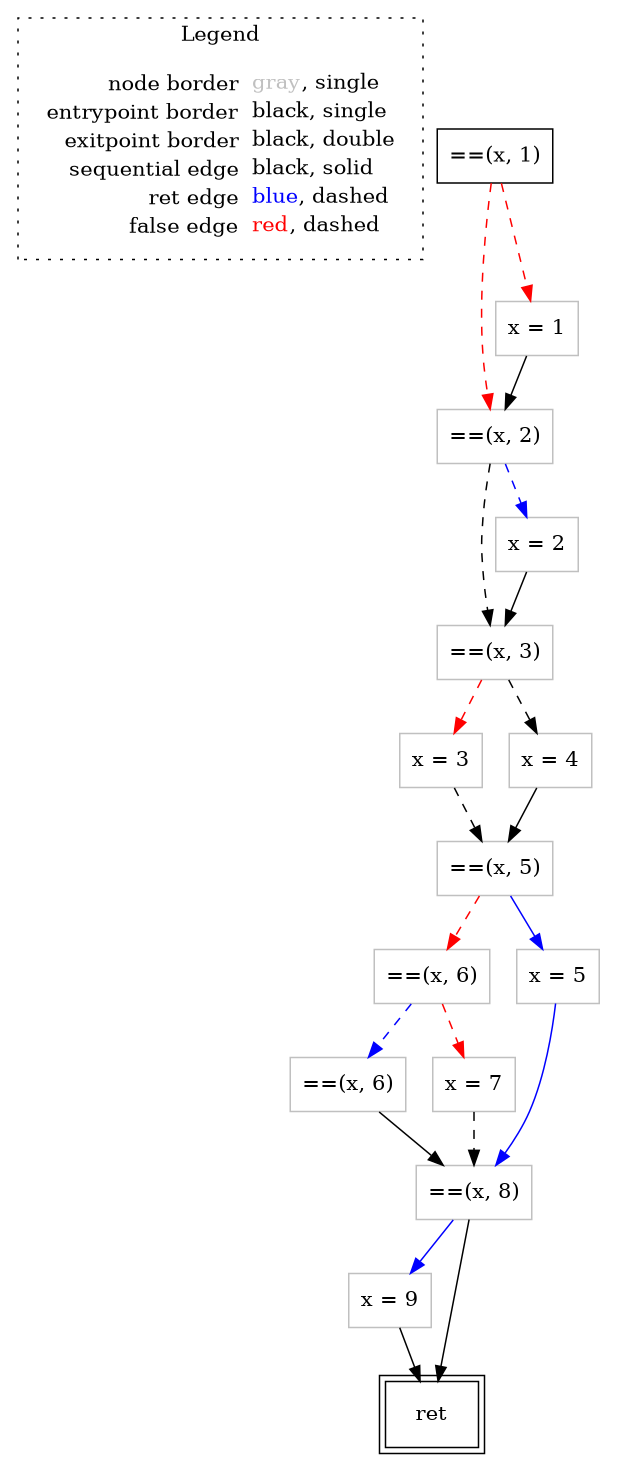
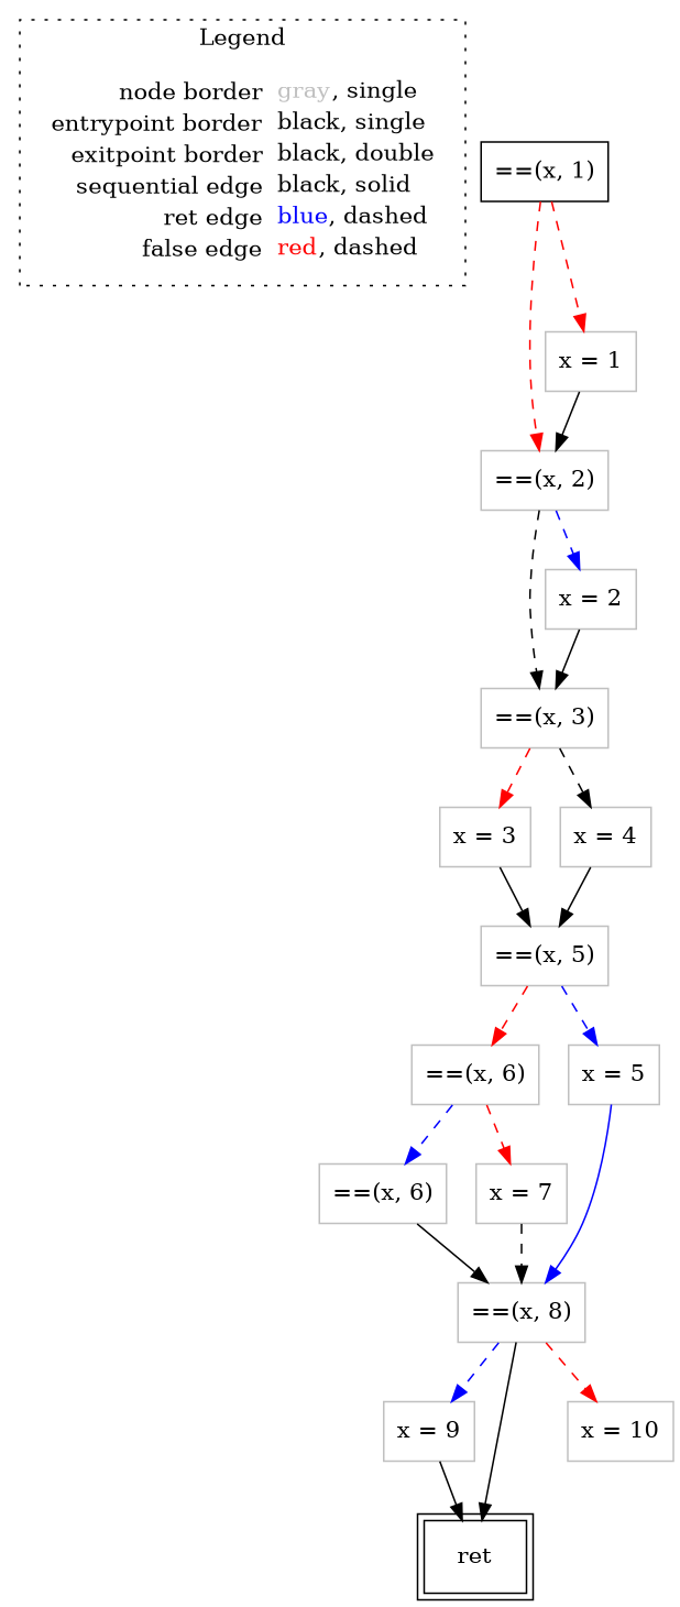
  digraph {
    node [shape=rect color=gray]
    edge [color=black style=dashed]
    n1 [label=<<table border="0" cellpadding="2" cellspacing="0" cellborder="0"><tr><td align="right">node border&nbsp;</td><td align="left"><font color="gray">gray</font>, single</td></tr><tr><td align="right">entrypoint border&nbsp;</td><td align="left"><font color="black">black</font>, single</td></tr><tr><td align="right">exitpoint border&nbsp;</td><td align="left"><font color="black">black</font>, double</td></tr><tr><td align="right">sequential edge&nbsp;</td><td align="left"><font color="black">black</font>, solid</td></tr><tr><td align="right">ret edge&nbsp;</td><td align="left"><font color="blue">blue</font>, dashed</td></tr><tr><td align="right">false edge&nbsp;</td><td align="left"><font color="red">red</font>, dashed</td></tr></table>> shape=plaintext color=""]
    n2 [color=black label=<==(x, 1)>]
    n3 [label=<==(x, 2)>]
    n4 [label=<x = 1>]
    n5 [label=<==(x, 3)>]
    n6 [label=<x = 2>]
    n7 [label=<==(x, 6)>]
    n8 [label=<==(x, 6)>]
    n9 [label=<x = 7>]
    n10 [label=<==(x, 8)>]
    n11 [label=<x = 9>]
    n12 [color=black label=<ret> peripheries=2]
    n13 [label=<x = 3>]
    n14 [label=<==(x, 5)>]
    n15 [label=<x = 5>]
+   n16 [label=<x = 10>]
    n17 [label=<x = 4>]
    subgraph cluster_1 {
      label=Legend
      style=dotted
      n1
    }
    n2 -> n3 [color=red]
    n2 -> n4 [color=red]
    n3 -> n5
    n3 -> n6 [color=blue]
    n4 -> n3 [style=""]
    n5 -> n13 [color=red]
    n5 -> n17
    n6 -> n5 [style=""]
    n7 -> n8 [color=blue]
    n7 -> n9 [color=red]
    n8 -> n10 [style=""]
    n9 -> n10
-   n10 -> n11 [color=blue style=solid]
+   n10 -> n11 [color=blue]
    n10 -> n12 [style=""]
+   n10 -> n16 [color=red]
    n11 -> n12 [style=""]
-   n13 -> n14
+   n13 -> n14 [style=""]
    n14 -> n7 [color=red]
-   n14 -> n15 [color=blue style=solid]
+   n14 -> n15 [color=blue]
    n15 -> n10 [color=blue style=""]
    n17 -> n14 [style=""]
  }
